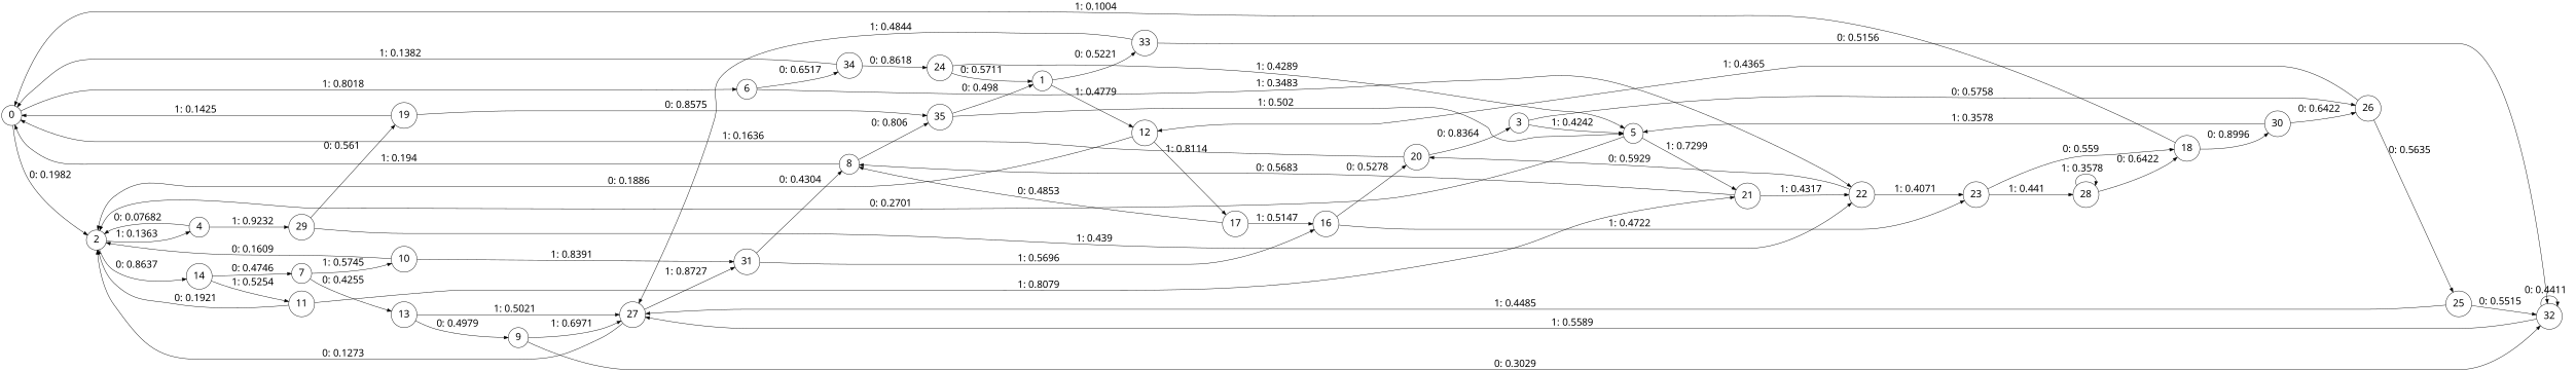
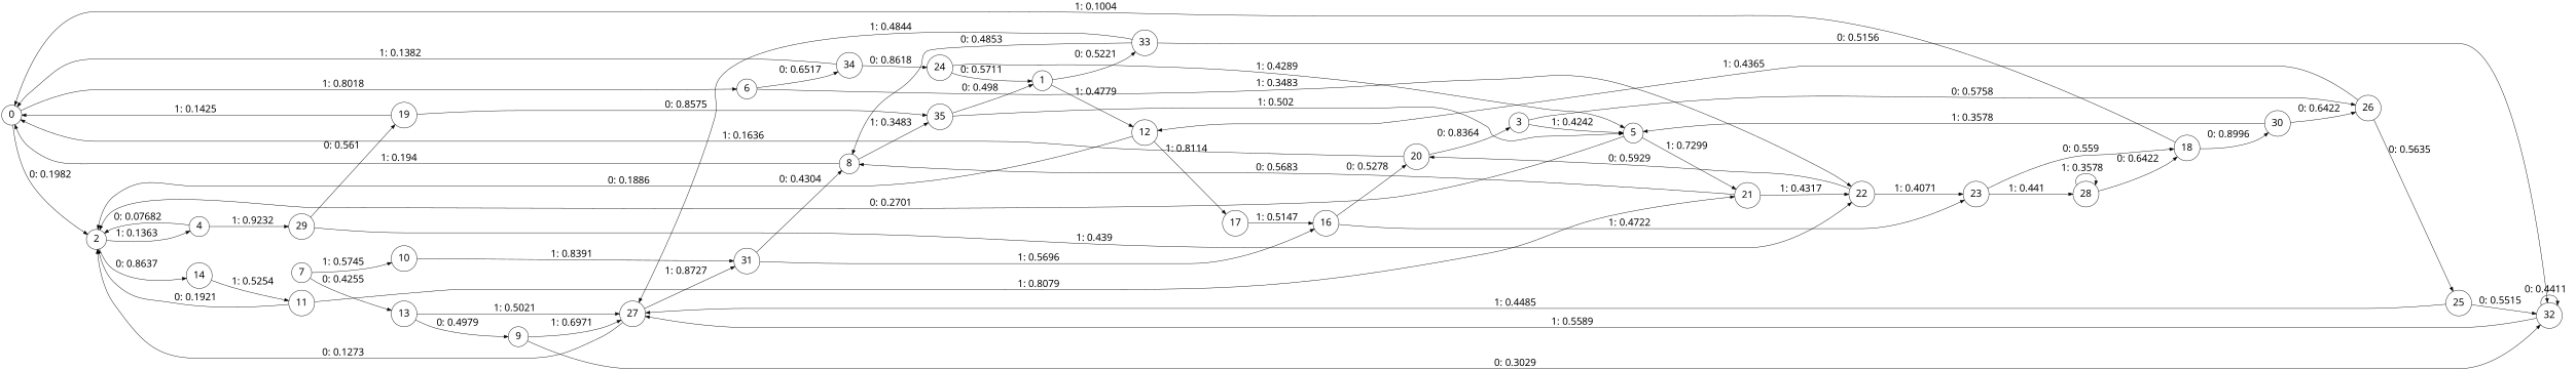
  digraph {
    fontname="Noto Sans"
    rankdir=LR
    node [fontname="Noto Sans" fontsize=24 shape=circle]
    edge [fontname="Noto Sans" fontsize=24]
    0
    2
    6
    14
    4
    34
    22
    7
    11
    29
    24
    20
    23
    1
    33
    12
    32
    27
    17
    31
    8
    16
    13
    10
    21
    19
    3
    26
    5
    25
    n31 [label=35]
    18
    28
    9
    30
    0 -> 2 [label="0: 0.1982   "]
    0 -> 6 [label="1: 0.8018   "]
    2 -> 14 [label="0: 0.8637   "]
    2 -> 4 [label="1: 0.1363   "]
    6 -> 34 [label="0: 0.6517   "]
    6 -> 22 [label="1: 0.3483   "]
-   14 -> 7 [label="0: 0.4746   "]
    14 -> 11 [label="1: 0.5254   "]
    4 -> 2 [label="0: 0.07682  "]
    4 -> 29 [label="1: 0.9232   "]
    34 -> 0 [label="1: 0.1382   "]
    34 -> 24 [label="0: 0.8618   "]
    22 -> 20 [label="0: 0.5929   "]
    22 -> 23 [label="1: 0.4071   "]
    7 -> 13 [label="0: 0.4255   "]
    7 -> 10 [label="1: 0.5745   "]
    11 -> 2 [label="0: 0.1921   "]
    11 -> 21 [label="1: 0.8079   "]
    29 -> 22 [label="1: 0.439    "]
    29 -> 19 [label="0: 0.561    "]
    24 -> 1 [label="0: 0.5711   "]
    24 -> 5 [label="1: 0.4289   "]
    20 -> 0 [label="1: 0.1636   "]
    20 -> 3 [label="0: 0.8364   "]
    23 -> 18 [label="0: 0.559    "]
    23 -> 28 [label="1: 0.441    "]
    1 -> 33 [label="0: 0.5221   "]
    1 -> 12 [label="1: 0.4779   "]
    33 -> 32 [label="0: 0.5156   "]
    33 -> 27 [label="1: 0.4844   "]
    12 -> 2 [label="0: 0.1886   "]
    12 -> 17 [label="1: 0.8114   "]
    32 -> 32 [label="0: 0.4411   "]
    32 -> 27 [label="1: 0.5589   "]
    27 -> 2 [label="0: 0.1273   "]
    27 -> 31 [label="1: 0.8727   "]
-   17 -> 8 [label="0: 0.4853   "]
+   33 -> 8 [label="0: 0.4853   "]
    17 -> 16 [label="1: 0.5147   "]
    31 -> 8 [label="0: 0.4304   "]
    31 -> 16 [label="1: 0.5696   "]
    8 -> 0 [label="1: 0.194    "]
-   8 -> n31 [label="0: 0.806    "]
+   8 -> n31 [label="1: 0.3483   "]
    16 -> 20 [label="0: 0.5278   "]
    16 -> 23 [label="1: 0.4722   "]
    13 -> 27 [label="1: 0.5021   "]
    13 -> 9 [label="0: 0.4979   "]
-   10 -> 2 [label="0: 0.1609   "]
    10 -> 31 [label="1: 0.8391   "]
    21 -> 22 [label="1: 0.4317   "]
    21 -> 8 [label="0: 0.5683   "]
    19 -> 0 [label="1: 0.1425   "]
    19 -> n31 [label="0: 0.8575   "]
    3 -> 26 [label="0: 0.5758   "]
    3 -> 5 [label="1: 0.4242   "]
    26 -> 12 [label="1: 0.4365   "]
    26 -> 25 [label="0: 0.5635   "]
    5 -> 2 [label="0: 0.2701   "]
    5 -> 21 [label="1: 0.7299   "]
    25 -> 32 [label="0: 0.5515   "]
    25 -> 27 [label="1: 0.4485   "]
    n31 -> 1 [label="0: 0.498    "]
    n31 -> 5 [label="1: 0.502    "]
    18 -> 0 [label="1: 0.1004   "]
    18 -> 30 [label="0: 0.8996   "]
    28 -> 18 [label="0: 0.6422   "]
    28 -> 28 [label="1: 0.3578   "]
    9 -> 32 [label="0: 0.3029   "]
    9 -> 27 [label="1: 0.6971   "]
    30 -> 26 [label="0: 0.6422   "]
    30 -> 5 [label="1: 0.3578   "]
  }
